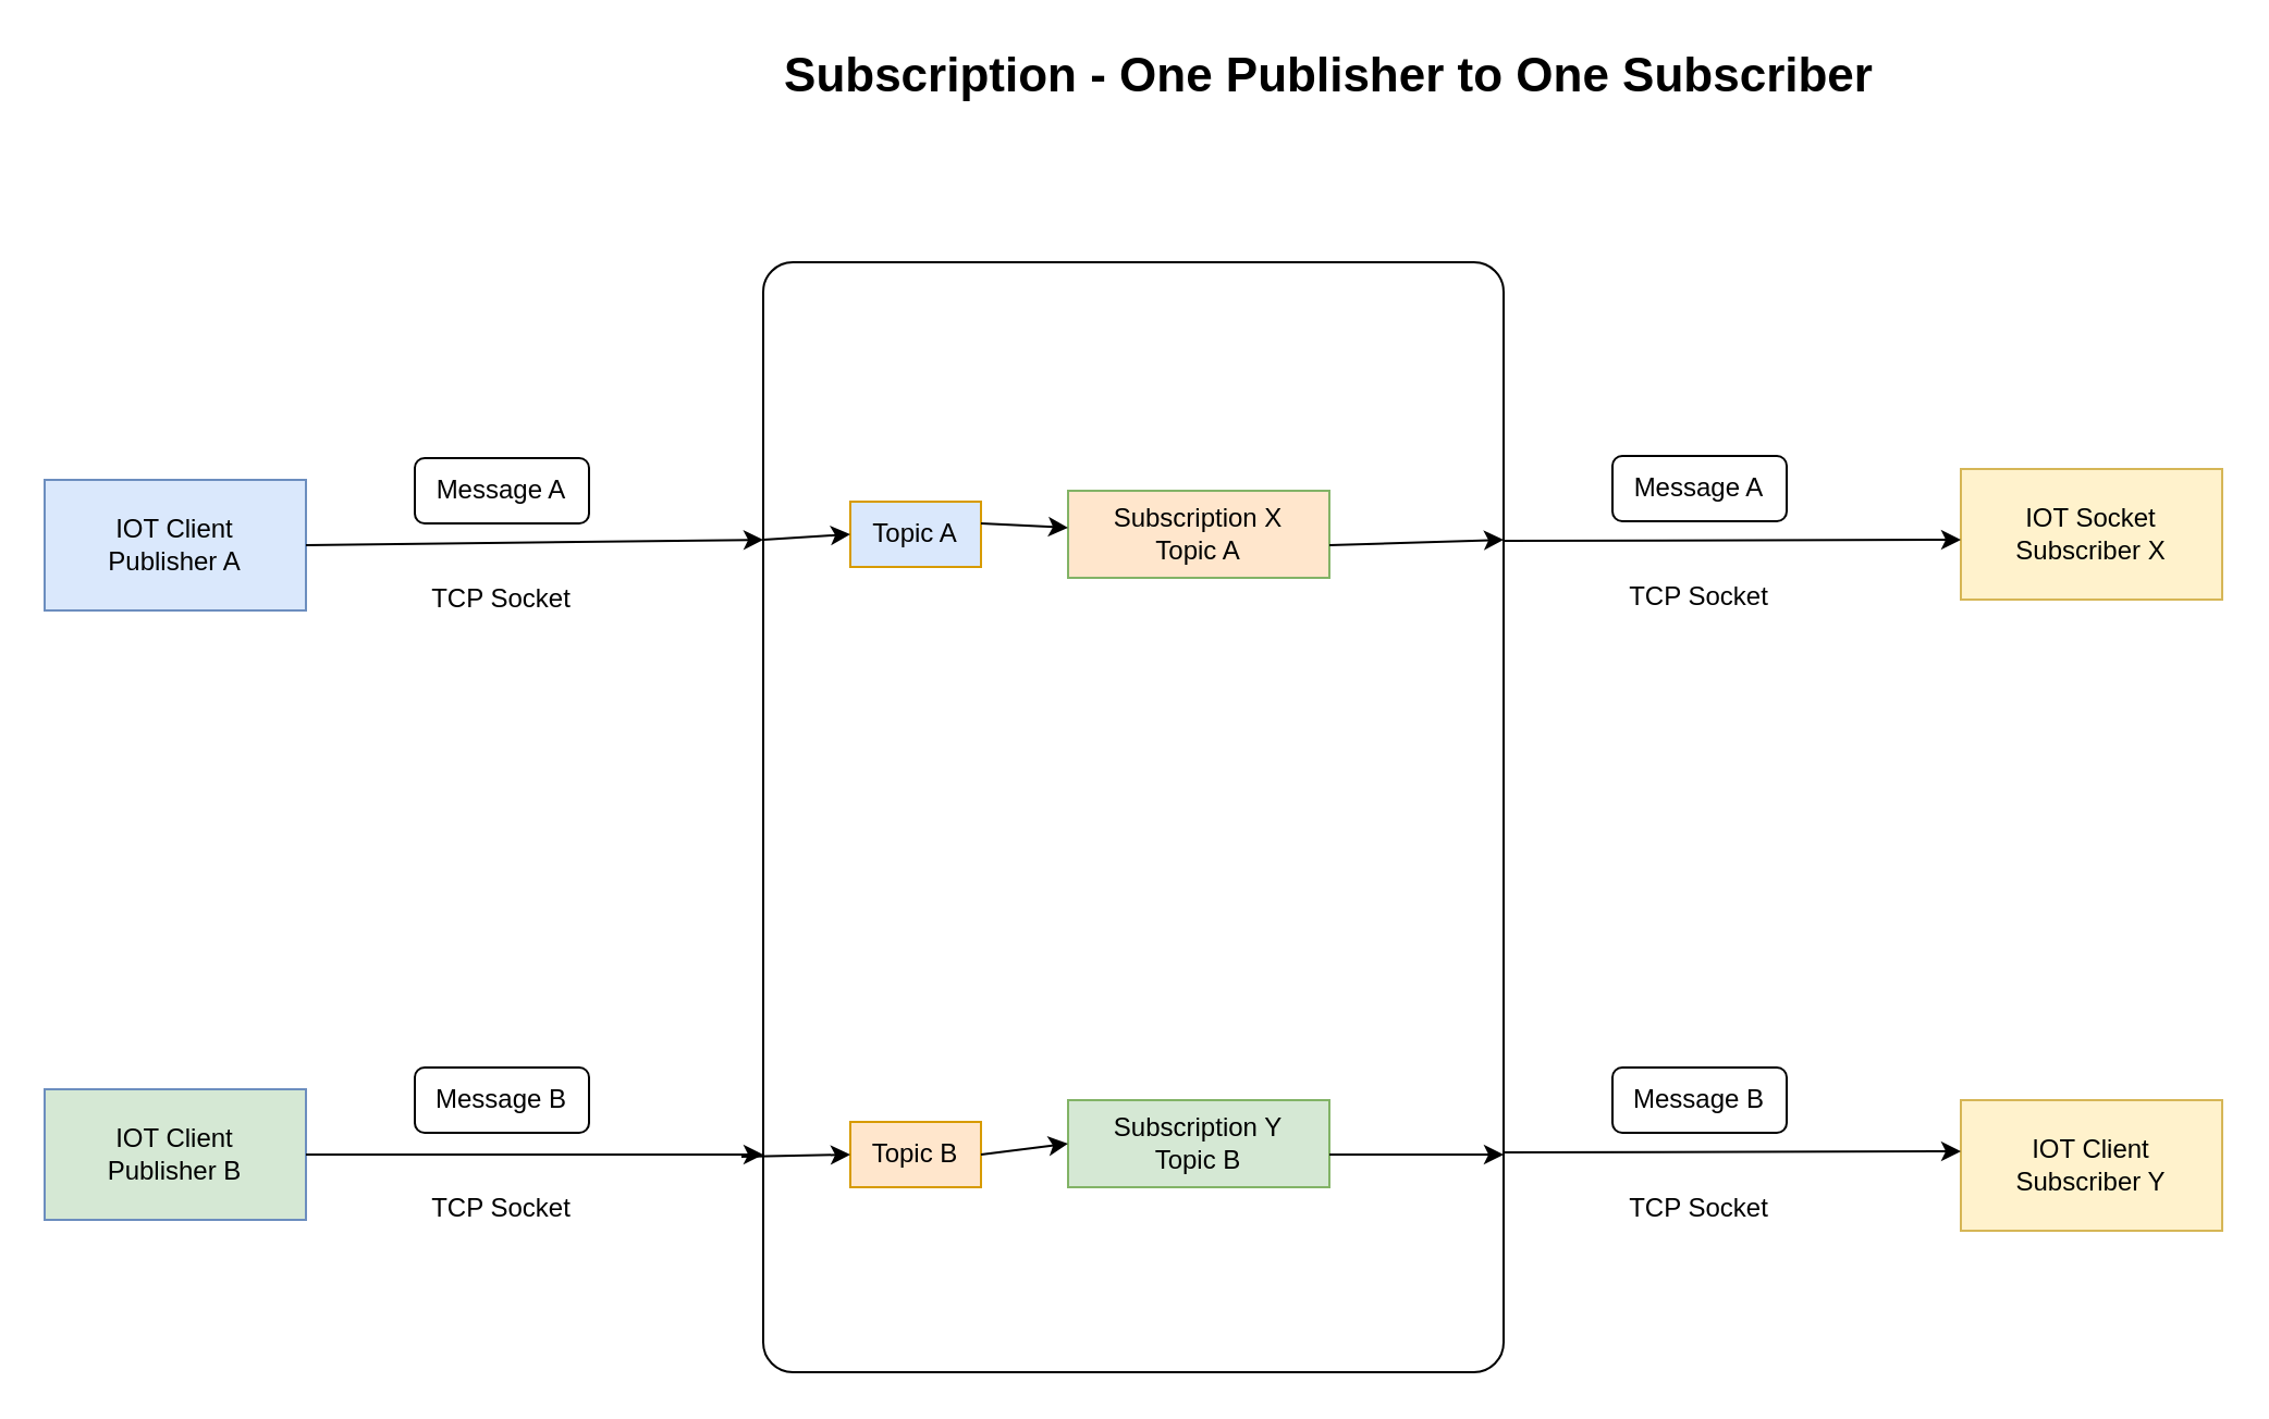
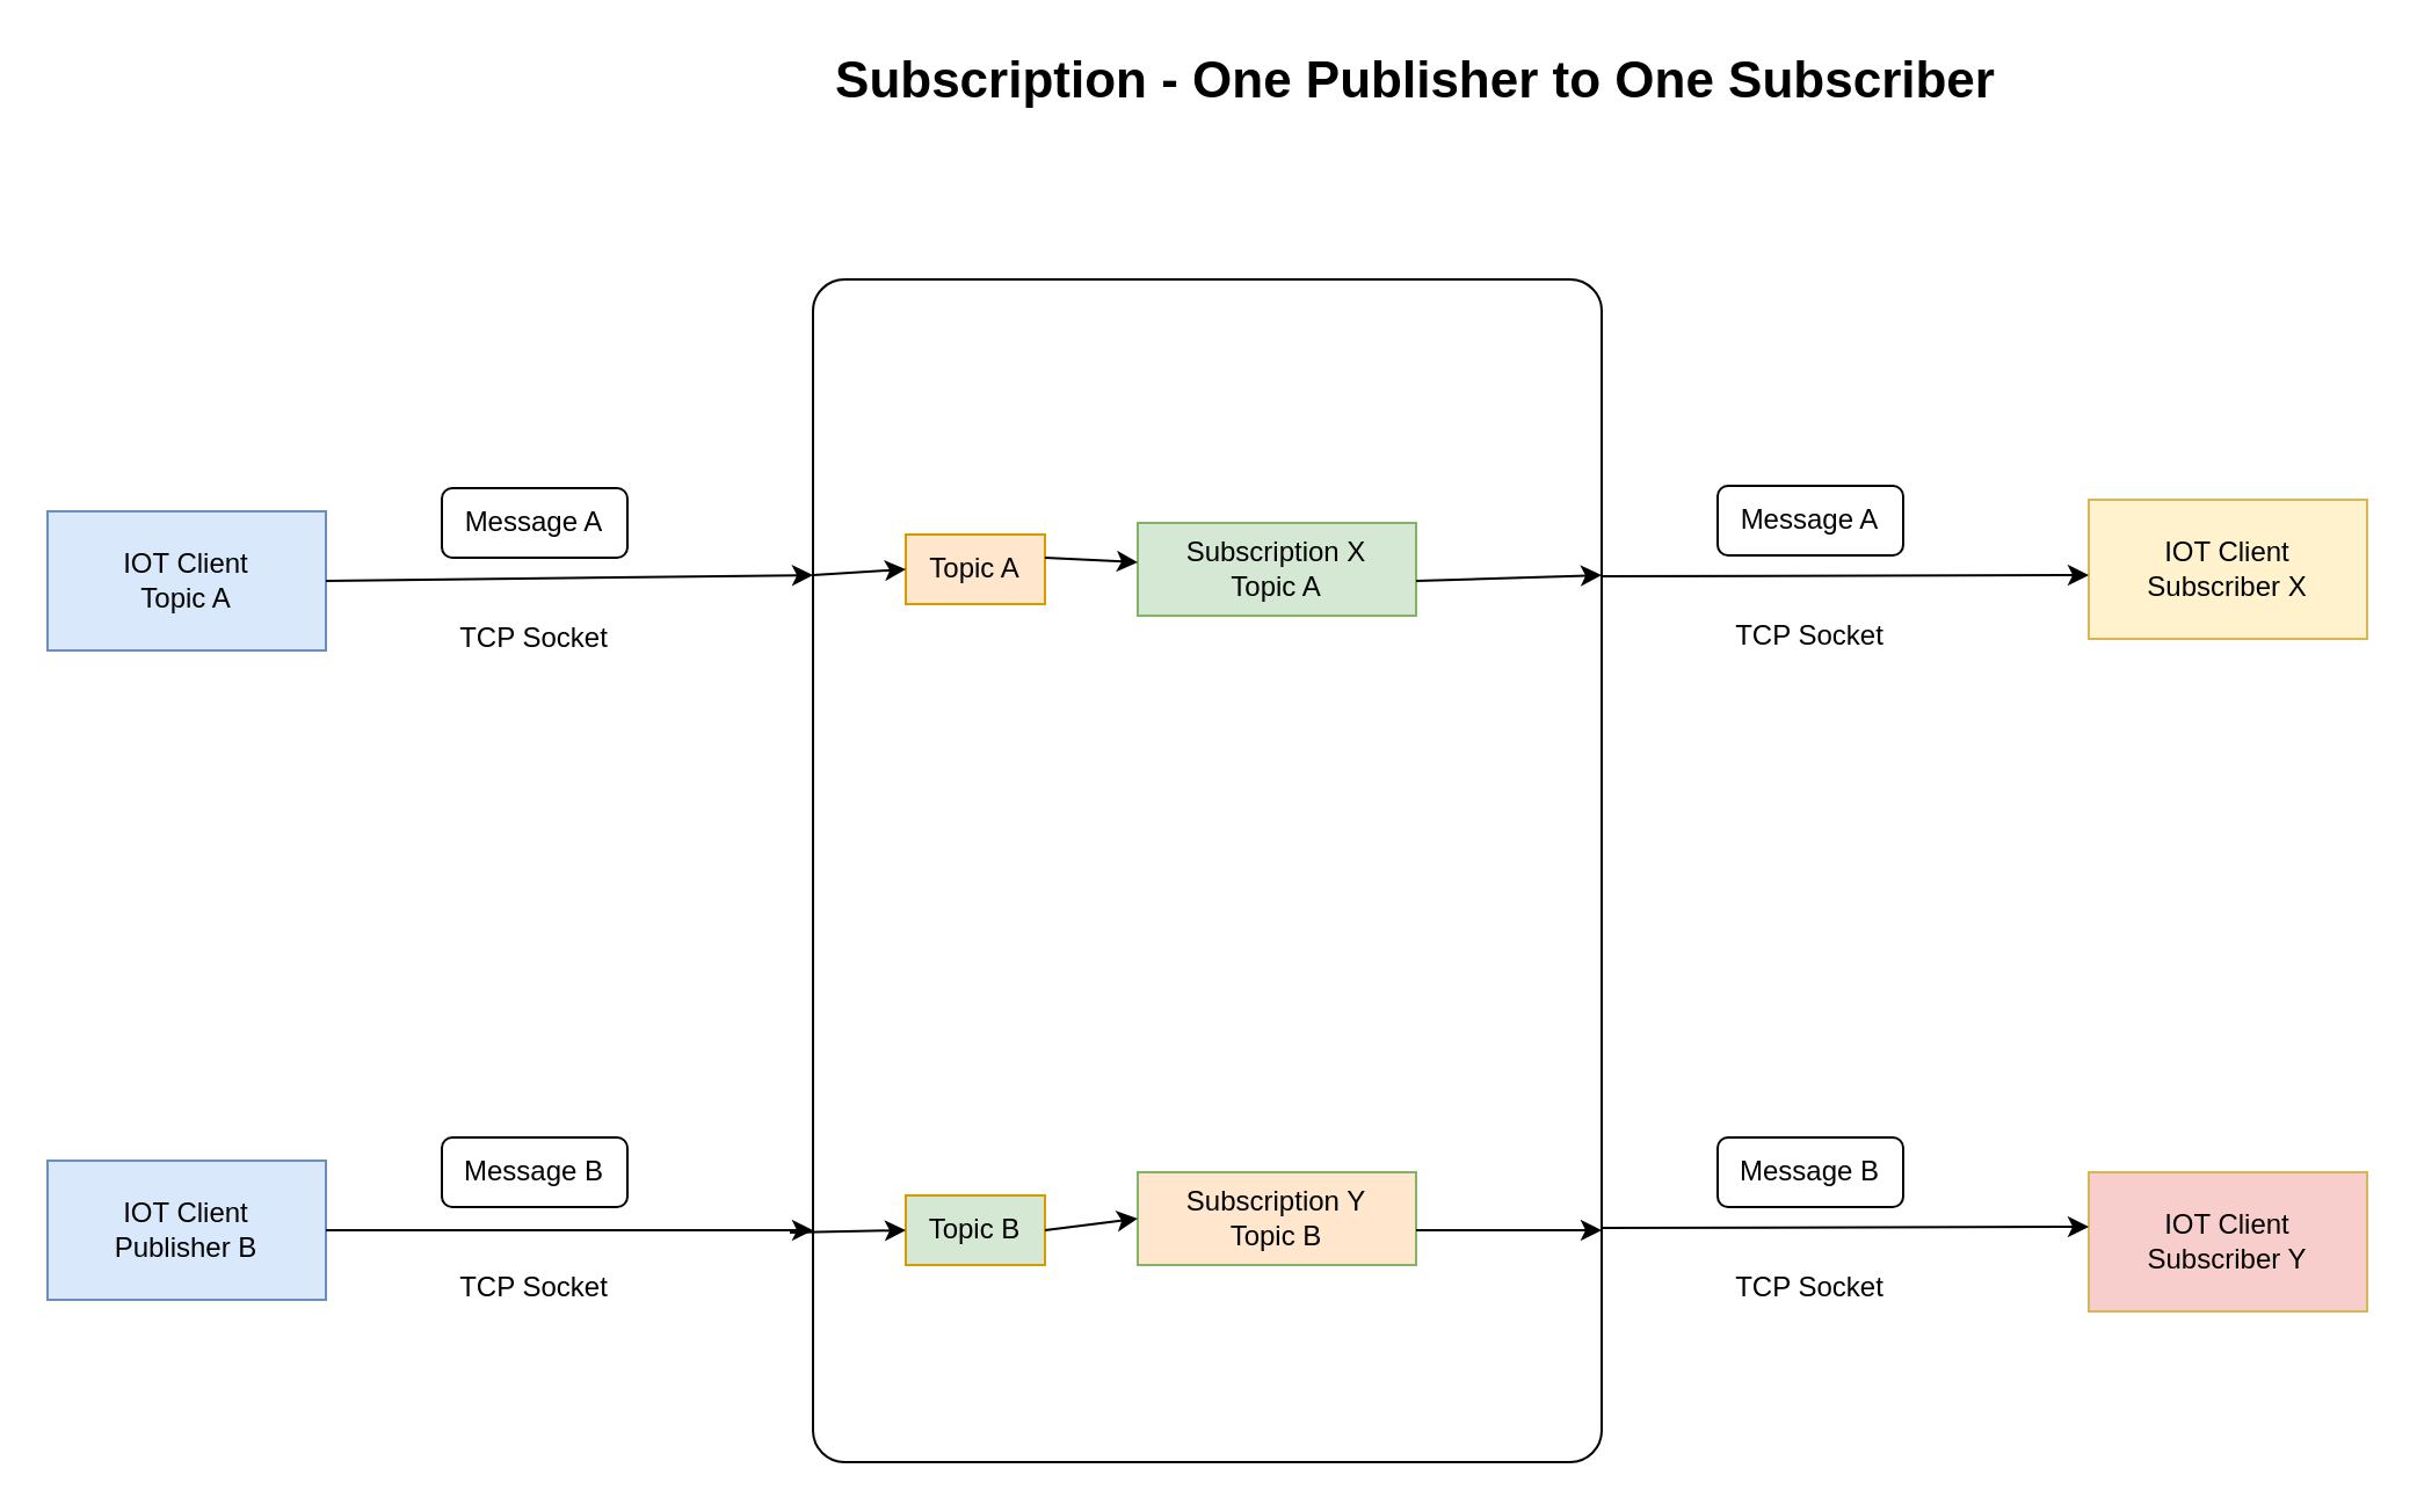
  <mxCell id="0" />
  <mxCell id="1" parent="0" />
- <mxCell id="2" value="&lt;div&gt;IOT Client &lt;br&gt;&lt;/div&gt;&lt;div&gt;Publisher A&lt;/div&gt;" style="rounded=0;whiteSpace=wrap;html=1;fillColor=#dae8fc;strokeColor=#6c8ebf;" parent="1" vertex="1"><mxGeometry x="20" y="220" width="120" height="60" as="geometry" /></mxCell>
+ <mxCell id="2" value="&lt;div&gt;IOT Client &lt;br&gt;&lt;/div&gt;&lt;div&gt;Topic A&lt;/div&gt;" style="rounded=0;whiteSpace=wrap;html=1;fillColor=#dae8fc;strokeColor=#6c8ebf;" parent="1" vertex="1"><mxGeometry x="20" y="220" width="120" height="60" as="geometry" /></mxCell>
  <mxCell id="3" value="" style="rounded=1;whiteSpace=wrap;html=1;arcSize=4;fontStyle=1" parent="1" vertex="1"><mxGeometry x="350" y="120" width="340" height="510" as="geometry" /></mxCell>
  <mxCell id="4" value="Message A" style="rounded=1;whiteSpace=wrap;html=1;" parent="1" vertex="1"><mxGeometry x="190" y="210" width="80" height="30" as="geometry" /></mxCell>
  <mxCell id="5" value="" style="endArrow=classic;html=1;rounded=0;entryX=0;entryY=0.25;entryDx=0;entryDy=0;" parent="1" target="3" edge="1"><mxGeometry width="50" height="50" relative="1" as="geometry"><mxPoint x="140" y="250" as="sourcePoint" /><mxPoint x="330" y="250" as="targetPoint" /></mxGeometry></mxCell>
  <mxCell id="6" value="TCP Socket" style="text;html=1;strokeColor=none;fillColor=none;align=center;verticalAlign=middle;whiteSpace=wrap;rounded=0;" parent="1" vertex="1"><mxGeometry x="180" y="260" width="100" height="30" as="geometry" /></mxCell>
- <mxCell id="7" value="&lt;div&gt;IOT Client &lt;br&gt;&lt;/div&gt;&lt;div&gt;Publisher B&lt;br&gt;&lt;/div&gt;" style="rounded=0;whiteSpace=wrap;html=1;fillColor=#d5e8d4;strokeColor=#6c8ebf;" parent="1" vertex="1"><mxGeometry x="20" y="500" width="120" height="60" as="geometry" /></mxCell>
+ <mxCell id="7" value="&lt;div&gt;IOT Client &lt;br&gt;&lt;/div&gt;&lt;div&gt;Publisher B&lt;br&gt;&lt;/div&gt;" style="rounded=0;whiteSpace=wrap;html=1;fillColor=#dae8fc;strokeColor=#6c8ebf;" parent="1" vertex="1"><mxGeometry x="20" y="500" width="120" height="60" as="geometry" /></mxCell>
  <mxCell id="8" value="Message B" style="rounded=1;whiteSpace=wrap;html=1;" parent="1" vertex="1"><mxGeometry x="190" y="490" width="80" height="30" as="geometry" /></mxCell>
  <mxCell id="9" value="TCP Socket" style="text;html=1;strokeColor=none;fillColor=none;align=center;verticalAlign=middle;whiteSpace=wrap;rounded=0;" parent="1" vertex="1"><mxGeometry x="180" y="540" width="100" height="30" as="geometry" /></mxCell>
  <mxCell id="10" value="" style="endArrow=classic;html=1;rounded=0;entryX=0;entryY=0.804;entryDx=0;entryDy=0;entryPerimeter=0;" parent="1" target="3" edge="1"><mxGeometry width="50" height="50" relative="1" as="geometry"><mxPoint x="140" y="530" as="sourcePoint" /><mxPoint x="190" y="480" as="targetPoint" /></mxGeometry></mxCell>
- <mxCell id="11" value="Topic A" style="rounded=0;whiteSpace=wrap;html=1;fillColor=#dae8fc;strokeColor=#d79b00;" parent="1" vertex="1"><mxGeometry x="390" y="230" width="60" height="30" as="geometry" /></mxCell>
+ <mxCell id="11" value="Topic A" style="rounded=0;whiteSpace=wrap;html=1;fillColor=#ffe6cc;strokeColor=#d79b00;" parent="1" vertex="1"><mxGeometry x="390" y="230" width="60" height="30" as="geometry" /></mxCell>
  <mxCell id="12" value="" style="endArrow=classic;html=1;rounded=0;exitX=0;exitY=0.25;exitDx=0;exitDy=0;entryX=0;entryY=0.5;entryDx=0;entryDy=0;" parent="1" source="3" target="11" edge="1"><mxGeometry width="50" height="50" relative="1" as="geometry"><mxPoint x="390" y="290" as="sourcePoint" /><mxPoint x="440" y="240" as="targetPoint" /></mxGeometry></mxCell>
- <mxCell id="13" value="Topic B" style="rounded=0;whiteSpace=wrap;html=1;fillColor=#ffe6cc;strokeColor=#d79b00;" parent="1" vertex="1"><mxGeometry x="390" y="515" width="60" height="30" as="geometry" /></mxCell>
+ <mxCell id="13" value="Topic B" style="rounded=0;whiteSpace=wrap;html=1;fillColor=#d5e8d4;strokeColor=#d79b00;" parent="1" vertex="1"><mxGeometry x="390" y="515" width="60" height="30" as="geometry" /></mxCell>
  <mxCell id="14" value="" style="endArrow=classic;html=1;rounded=0;entryX=0;entryY=0.5;entryDx=0;entryDy=0;" parent="1" target="13" edge="1"><mxGeometry width="50" height="50" relative="1" as="geometry"><mxPoint x="340" y="531" as="sourcePoint" /><mxPoint x="442" y="523" as="targetPoint" /></mxGeometry></mxCell>
- <mxCell id="15" value="&lt;div&gt;Subscription X&lt;/div&gt;&lt;div&gt;Topic A&lt;br&gt;&lt;/div&gt;" style="rounded=0;whiteSpace=wrap;html=1;fillColor=#ffe6cc;strokeColor=#82b366;" parent="1" vertex="1"><mxGeometry x="490" y="225" width="120" height="40" as="geometry" /></mxCell>
- <mxCell id="16" value="&lt;div&gt;Subscription Y&lt;br&gt;&lt;/div&gt;&lt;div&gt;Topic B&lt;br&gt;&lt;/div&gt;" style="rounded=0;whiteSpace=wrap;html=1;fillColor=#d5e8d4;strokeColor=#82b366;" parent="1" vertex="1"><mxGeometry x="490" y="505" width="120" height="40" as="geometry" /></mxCell>
+ <mxCell id="15" value="&lt;div&gt;Subscription X&lt;/div&gt;&lt;div&gt;Topic A&lt;br&gt;&lt;/div&gt;" style="rounded=0;whiteSpace=wrap;html=1;fillColor=#d5e8d4;strokeColor=#82b366;" parent="1" vertex="1"><mxGeometry x="490" y="225" width="120" height="40" as="geometry" /></mxCell>
+ <mxCell id="16" value="&lt;div&gt;Subscription Y&lt;br&gt;&lt;/div&gt;&lt;div&gt;Topic B&lt;br&gt;&lt;/div&gt;" style="rounded=0;whiteSpace=wrap;html=1;fillColor=#ffe6cc;strokeColor=#82b366;" parent="1" vertex="1"><mxGeometry x="490" y="505" width="120" height="40" as="geometry" /></mxCell>
  <mxCell id="17" value="" style="endArrow=classic;html=1;rounded=0;" parent="1" target="15" edge="1"><mxGeometry width="50" height="50" relative="1" as="geometry"><mxPoint x="450" y="240" as="sourcePoint" /><mxPoint x="500" y="190" as="targetPoint" /></mxGeometry></mxCell>
  <mxCell id="18" value="" style="endArrow=classic;html=1;rounded=0;entryX=0;entryY=0.5;entryDx=0;entryDy=0;" parent="1" target="16" edge="1"><mxGeometry width="50" height="50" relative="1" as="geometry"><mxPoint x="450" y="530" as="sourcePoint" /><mxPoint x="500" y="480" as="targetPoint" /></mxGeometry></mxCell>
- <mxCell id="19" value="&lt;div&gt;IOT Socket &lt;br&gt;&lt;/div&gt;&lt;div&gt;Subscriber X&lt;br&gt;&lt;/div&gt;" style="rounded=0;whiteSpace=wrap;html=1;fillColor=#fff2cc;strokeColor=#d6b656;" parent="1" vertex="1"><mxGeometry x="900" y="215" width="120" height="60" as="geometry" /></mxCell>
- <mxCell id="20" value="&lt;div&gt;IOT Client &lt;br&gt;&lt;/div&gt;&lt;div&gt;Subscriber Y&lt;br&gt;&lt;/div&gt;" style="rounded=0;whiteSpace=wrap;html=1;fillColor=#fff2cc;strokeColor=#d6b656;" parent="1" vertex="1"><mxGeometry x="900" y="505" width="120" height="60" as="geometry" /></mxCell>
+ <mxCell id="19" value="&lt;div&gt;IOT Client &lt;br&gt;&lt;/div&gt;&lt;div&gt;Subscriber X&lt;br&gt;&lt;/div&gt;" style="rounded=0;whiteSpace=wrap;html=1;fillColor=#fff2cc;strokeColor=#d6b656;" parent="1" vertex="1"><mxGeometry x="900" y="215" width="120" height="60" as="geometry" /></mxCell>
+ <mxCell id="20" value="&lt;div&gt;IOT Client &lt;br&gt;&lt;/div&gt;&lt;div&gt;Subscriber Y&lt;br&gt;&lt;/div&gt;" style="rounded=0;whiteSpace=wrap;html=1;fillColor=#f8cecc;strokeColor=#d6b656;" parent="1" vertex="1"><mxGeometry x="900" y="505" width="120" height="60" as="geometry" /></mxCell>
  <mxCell id="21" value="" style="endArrow=classic;html=1;rounded=0;entryX=1;entryY=0.25;entryDx=0;entryDy=0;" parent="1" target="3" edge="1"><mxGeometry width="50" height="50" relative="1" as="geometry"><mxPoint x="610" y="250" as="sourcePoint" /><mxPoint x="660" y="200" as="targetPoint" /></mxGeometry></mxCell>
  <mxCell id="22" value="" style="endArrow=classic;html=1;rounded=0;" parent="1" edge="1"><mxGeometry width="50" height="50" relative="1" as="geometry"><mxPoint x="610" y="530" as="sourcePoint" /><mxPoint x="690" y="530" as="targetPoint" /></mxGeometry></mxCell>
  <mxCell id="23" value="Message A" style="rounded=1;whiteSpace=wrap;html=1;" parent="1" vertex="1"><mxGeometry x="740" y="209" width="80" height="30" as="geometry" /></mxCell>
  <mxCell id="24" value="" style="endArrow=classic;html=1;rounded=0;entryX=0;entryY=0.25;entryDx=0;entryDy=0;" parent="1" edge="1"><mxGeometry width="50" height="50" relative="1" as="geometry"><mxPoint x="690" y="248" as="sourcePoint" /><mxPoint x="900" y="247.5" as="targetPoint" /></mxGeometry></mxCell>
  <mxCell id="25" value="TCP Socket" style="text;html=1;strokeColor=none;fillColor=none;align=center;verticalAlign=middle;whiteSpace=wrap;rounded=0;" parent="1" vertex="1"><mxGeometry x="730" y="259" width="100" height="30" as="geometry" /></mxCell>
  <mxCell id="26" value="Message B" style="rounded=1;whiteSpace=wrap;html=1;" parent="1" vertex="1"><mxGeometry x="740" y="490" width="80" height="30" as="geometry" /></mxCell>
  <mxCell id="27" value="" style="endArrow=classic;html=1;rounded=0;entryX=0;entryY=0.25;entryDx=0;entryDy=0;" parent="1" edge="1"><mxGeometry width="50" height="50" relative="1" as="geometry"><mxPoint x="690" y="529" as="sourcePoint" /><mxPoint x="900" y="528.5" as="targetPoint" /></mxGeometry></mxCell>
  <mxCell id="28" value="TCP Socket" style="text;html=1;strokeColor=none;fillColor=none;align=center;verticalAlign=middle;whiteSpace=wrap;rounded=0;" parent="1" vertex="1"><mxGeometry x="730" y="540" width="100" height="30" as="geometry" /></mxCell>
  <mxCell id="29" value="Subscription - One Publisher to One Subscriber " style="text;html=1;strokeColor=none;fillColor=none;align=center;verticalAlign=middle;whiteSpace=wrap;rounded=0;fontSize=22;fontStyle=1" vertex="1" parent="1"><mxGeometry x="255" y="20" width="710" height="30" as="geometry" /></mxCell>
